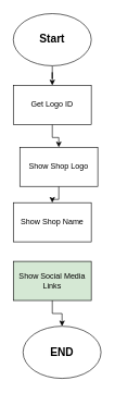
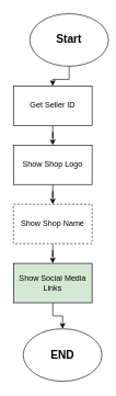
  <mxCell id="0" />
  <mxCell id="1" parent="0" />
  <mxCell id="2" value="" style="edgeStyle=orthogonalEdgeStyle;rounded=0;orthogonalLoop=1;jettySize=auto;html=1;" edge="1" parent="1" source="3" target="5"><mxGeometry relative="1" as="geometry" /></mxCell>
- <mxCell id="3" value="&lt;b&gt;&lt;font style=&quot;font-size: 17px&quot;&gt;Start&lt;/font&gt;&lt;/b&gt;" style="ellipse;whiteSpace=wrap;html=1;" vertex="1" parent="1"><mxGeometry x="20" y="20" width="120" height="80" as="geometry" /></mxCell>
+ <mxCell id="3" value="&lt;b&gt;&lt;font style=&quot;font-size: 17px&quot;&gt;Start&lt;/font&gt;&lt;/b&gt;" style="ellipse;whiteSpace=wrap;html=1;" vertex="1" parent="1"><mxGeometry x="45" y="20" width="120" height="80" as="geometry" /></mxCell>
  <mxCell id="4" value="" style="edgeStyle=orthogonalEdgeStyle;rounded=0;orthogonalLoop=1;jettySize=auto;html=1;" edge="1" parent="1" source="5" target="7"><mxGeometry relative="1" as="geometry" /></mxCell>
- <mxCell id="5" value="Get Logo ID" style="rounded=0;whiteSpace=wrap;html=1;" vertex="1" parent="1"><mxGeometry x="20" y="130" width="120" height="60" as="geometry" /></mxCell>
+ <mxCell id="5" value="Get Seller ID" style="rounded=0;whiteSpace=wrap;html=1;" vertex="1" parent="1"><mxGeometry x="20" y="130" width="120" height="60" as="geometry" /></mxCell>
  <mxCell id="6" value="" style="edgeStyle=orthogonalEdgeStyle;rounded=0;orthogonalLoop=1;jettySize=auto;html=1;" edge="1" parent="1" source="7" target="9"><mxGeometry relative="1" as="geometry" /></mxCell>
- <mxCell id="7" value="Show Shop Logo" style="rounded=0;whiteSpace=wrap;html=1;" vertex="1" parent="1"><mxGeometry x="30" y="225" width="120" height="60" as="geometry" /></mxCell>
- <mxCell id="9" value="Show Shop Name" style="rounded=0;whiteSpace=wrap;html=1;" vertex="1" parent="1"><mxGeometry x="20" y="310" width="120" height="60" as="geometry" /></mxCell>
+ <mxCell id="7" value="Show Shop Logo" style="rounded=0;whiteSpace=wrap;html=1;" vertex="1" parent="1"><mxGeometry x="20" y="220" width="120" height="60" as="geometry" /></mxCell>
+ <mxCell id="8" value="" style="edgeStyle=orthogonalEdgeStyle;rounded=0;orthogonalLoop=1;jettySize=auto;html=1;" edge="1" parent="1" source="9" target="11"><mxGeometry relative="1" as="geometry" /></mxCell>
+ <mxCell id="9" value="Show Shop Name" style="rounded=0;whiteSpace=wrap;html=1;dashed=1;" vertex="1" parent="1"><mxGeometry x="20" y="310" width="120" height="60" as="geometry" /></mxCell>
  <mxCell id="10" value="" style="edgeStyle=orthogonalEdgeStyle;rounded=0;orthogonalLoop=1;jettySize=auto;html=1;" edge="1" parent="1" source="11" target="12"><mxGeometry relative="1" as="geometry" /></mxCell>
  <mxCell id="11" value="Show Social Media Links" style="rounded=0;whiteSpace=wrap;html=1;fillColor=#d5e8d4;" vertex="1" parent="1"><mxGeometry x="20" y="400" width="120" height="60" as="geometry" /></mxCell>
  <mxCell id="12" value="&lt;b&gt;&lt;font style=&quot;font-size: 17px&quot;&gt;END&lt;/font&gt;&lt;/b&gt;" style="ellipse;whiteSpace=wrap;html=1;" vertex="1" parent="1"><mxGeometry x="35" y="499.5" width="120" height="80" as="geometry" /></mxCell>
